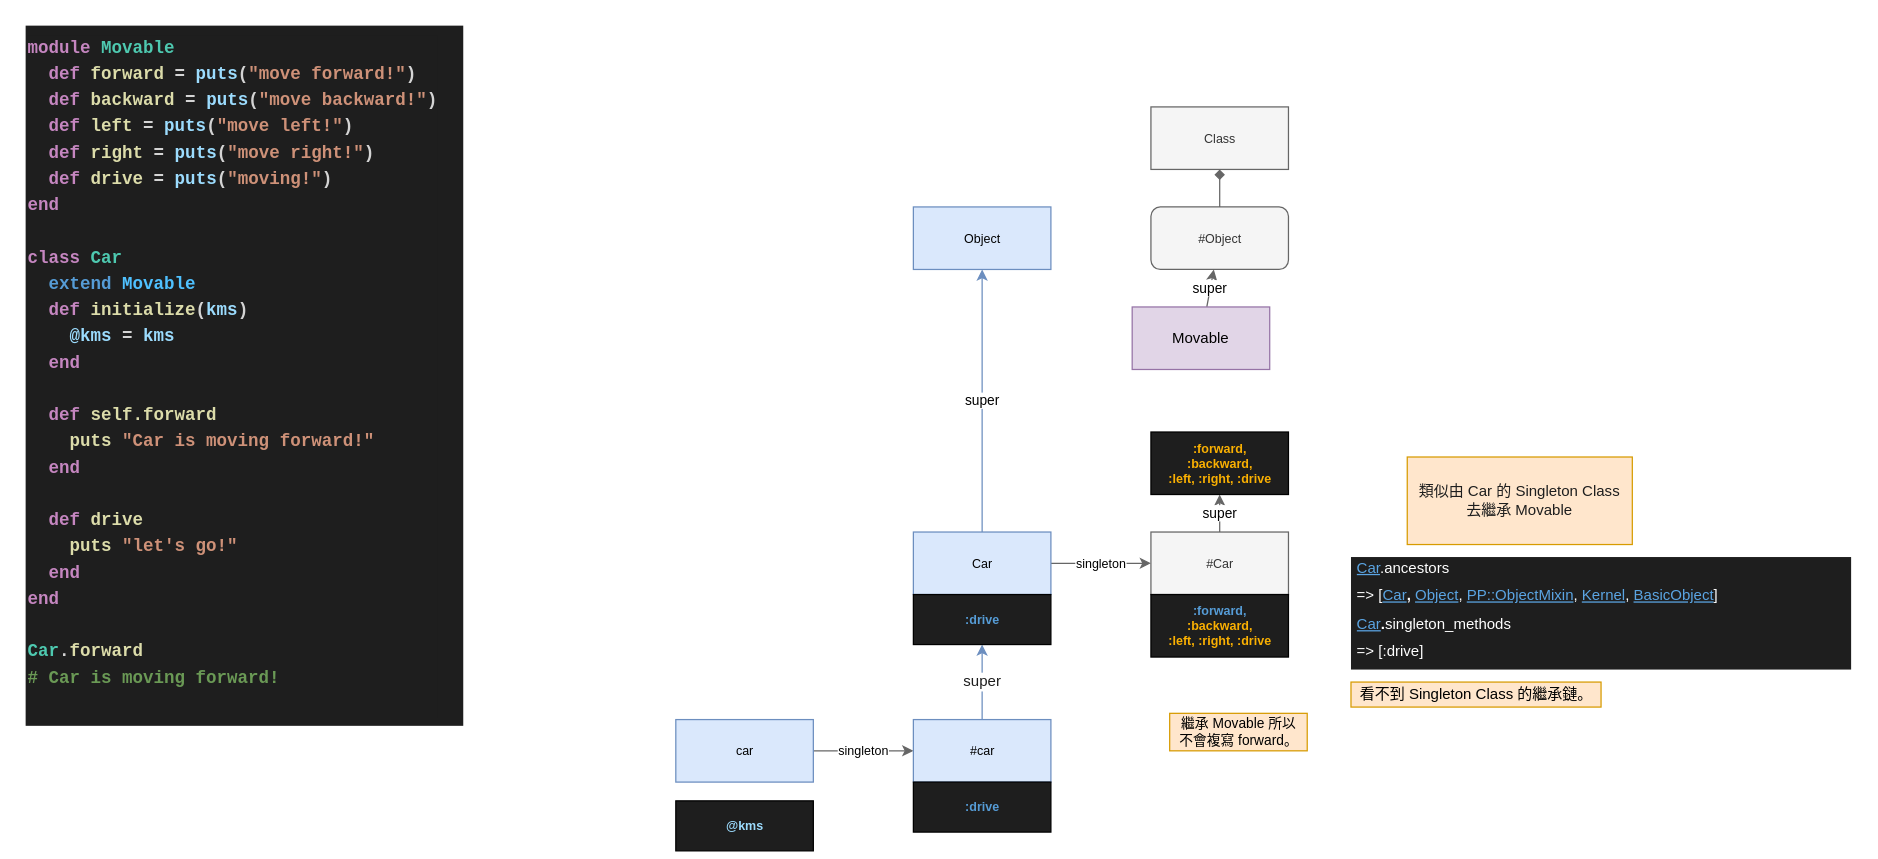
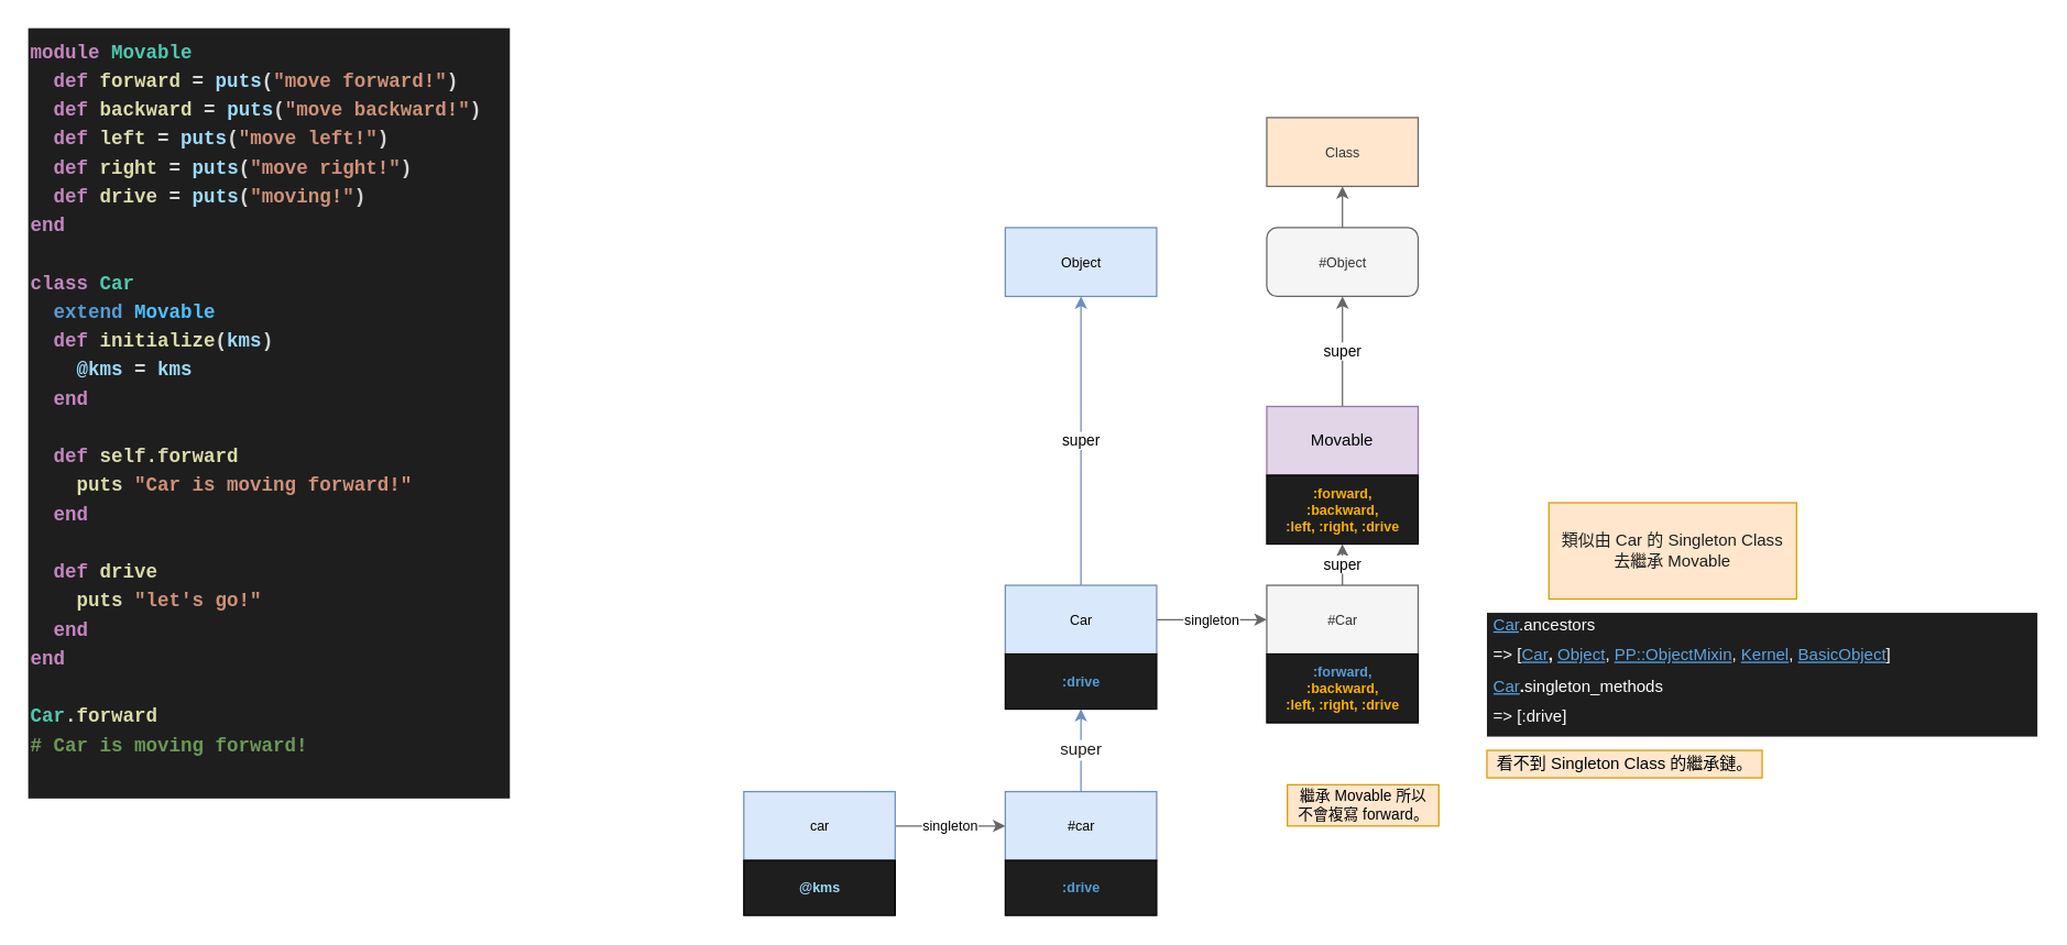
  <mxCell id="0" />
  <mxCell id="1" parent="0" />
  <mxCell id="2" value="Object" style="html=1;fontSize=10;fillColor=#dae8fc;strokeColor=#6c8ebf;" parent="1" vertex="1"><mxGeometry x="730" y="165" width="110" height="50" as="geometry" /></mxCell>
- <mxCell id="3" value="" style="edgeStyle=none;html=1;fontSize=10;fillColor=#f5f5f5;strokeColor=#666666;endArrow=diamond;" parent="1" source="4" target="5" edge="1"><mxGeometry relative="1" as="geometry" /></mxCell>
+ <mxCell id="3" value="" style="edgeStyle=none;html=1;fontSize=10;fillColor=#f5f5f5;strokeColor=#666666;" parent="1" source="4" target="5" edge="1"><mxGeometry relative="1" as="geometry" /></mxCell>
  <mxCell id="4" value="&lt;span style=&quot;font-weight: normal&quot;&gt;#&lt;span&gt;Object&lt;/span&gt;&lt;/span&gt;" style="html=1;fontSize=10;fontStyle=1;fillColor=#f5f5f5;fontColor=#333333;strokeColor=#666666;rounded=1;" parent="1" vertex="1"><mxGeometry x="920" y="165" width="110" height="50" as="geometry" /></mxCell>
- <mxCell id="5" value="Class" style="html=1;fontSize=10;fillColor=#f5f5f5;fontColor=#333333;strokeColor=#666666;" parent="1" vertex="1"><mxGeometry x="920" y="85" width="110" height="50" as="geometry" /></mxCell>
+ <mxCell id="5" value="Class" style="html=1;fontSize=10;fillColor=#ffe6cc;fontColor=#333333;strokeColor=#666666;" parent="1" vertex="1"><mxGeometry x="920" y="85" width="110" height="50" as="geometry" /></mxCell>
  <mxCell id="6" value="klass" style="edgeStyle=none;html=1;fontSize=10;" parent="1" edge="1"><mxGeometry relative="1" as="geometry"><mxPoint x="1360" y="290" as="sourcePoint" /></mxGeometry></mxCell>
  <mxCell id="7" value="singleton" style="edgeStyle=none;html=1;fontSize=10;fillColor=#f5f5f5;strokeColor=#666666;" parent="1" source="9" target="11" edge="1"><mxGeometry relative="1" as="geometry" /></mxCell>
  <mxCell id="8" value="super" style="edgeStyle=none;html=1;entryX=0.5;entryY=1;entryDx=0;entryDy=0;fillColor=#dae8fc;strokeColor=#6c8ebf;" parent="1" source="9" target="2" edge="1"><mxGeometry relative="1" as="geometry" /></mxCell>
  <mxCell id="9" value="Car" style="html=1;fontSize=10;fillColor=#dae8fc;strokeColor=#6c8ebf;" parent="1" vertex="1"><mxGeometry x="730" y="425" width="110" height="50" as="geometry" /></mxCell>
  <mxCell id="10" value="super" style="edgeStyle=none;html=1;fillColor=#f5f5f5;strokeColor=#666666;" parent="1" source="11" target="22" edge="1"><mxGeometry relative="1" as="geometry" /></mxCell>
  <mxCell id="11" value="&lt;span style=&quot;font-weight: normal&quot;&gt;#Car&lt;/span&gt;" style="html=1;fontSize=10;fontStyle=1;fillColor=#f5f5f5;fontColor=#333333;strokeColor=#666666;" parent="1" vertex="1"><mxGeometry x="920" y="425" width="110" height="50" as="geometry" /></mxCell>
  <mxCell id="12" value="singleton" style="edgeStyle=none;html=1;fontSize=10;fillColor=#f5f5f5;strokeColor=#666666;" parent="1" source="13" target="15" edge="1"><mxGeometry relative="1" as="geometry" /></mxCell>
  <mxCell id="13" value="car" style="html=1;fontSize=10;fillColor=#dae8fc;strokeColor=#6c8ebf;" parent="1" vertex="1"><mxGeometry x="540" y="575" width="110" height="50" as="geometry" /></mxCell>
  <mxCell id="14" value="&lt;font color=&quot;#1e1e1e&quot;&gt;super&lt;/font&gt;" style="edgeStyle=none;html=1;fontSize=12;fontColor=#569CD6;fillColor=#dae8fc;strokeColor=#6c8ebf;" parent="1" source="15" target="19" edge="1"><mxGeometry relative="1" as="geometry" /></mxCell>
  <mxCell id="15" value="#car" style="html=1;fontSize=10;fillColor=#dae8fc;strokeColor=#6c8ebf;" parent="1" vertex="1"><mxGeometry x="730" y="575" width="110" height="50" as="geometry" /></mxCell>
  <mxCell id="16" value="&lt;div style=&quot;font-family: &amp;#34;menlo&amp;#34; , &amp;#34;monaco&amp;#34; , &amp;#34;courier new&amp;#34; , monospace ; font-weight: bold ; font-size: 14px ; line-height: 21px&quot;&gt;&lt;div style=&quot;font-family: &amp;#34;menlo&amp;#34; , &amp;#34;monaco&amp;#34; , &amp;#34;courier new&amp;#34; , monospace ; line-height: 21px&quot;&gt;&lt;div style=&quot;color: rgb(212 , 212 , 212)&quot;&gt;&lt;span style=&quot;color: #c586c0&quot;&gt;module&lt;/span&gt; &lt;span style=&quot;color: #4ec9b0&quot;&gt;Movable&lt;/span&gt;&lt;/div&gt;&lt;div style=&quot;color: rgb(212 , 212 , 212)&quot;&gt;&lt;span style=&quot;color: #c586c0&quot;&gt;&amp;nbsp; def&lt;/span&gt; &lt;span style=&quot;color: #dcdcaa&quot;&gt;forward&lt;/span&gt; = &lt;span style=&quot;color: #9cdcfe&quot;&gt;puts&lt;/span&gt;(&lt;span style=&quot;color: #ce9178&quot;&gt;&quot;move forward!&quot;&lt;/span&gt;)&lt;/div&gt;&lt;div style=&quot;color: rgb(212 , 212 , 212)&quot;&gt;&lt;span style=&quot;color: #c586c0&quot;&gt;&amp;nbsp; def&lt;/span&gt; &lt;span style=&quot;color: #dcdcaa&quot;&gt;backward&lt;/span&gt; = &lt;span style=&quot;color: #9cdcfe&quot;&gt;puts&lt;/span&gt;(&lt;span style=&quot;color: #ce9178&quot;&gt;&quot;move backward!&quot;&lt;/span&gt;)&lt;/div&gt;&lt;div style=&quot;color: rgb(212 , 212 , 212)&quot;&gt;&lt;span style=&quot;color: #c586c0&quot;&gt;&amp;nbsp; def&lt;/span&gt; &lt;span style=&quot;color: #dcdcaa&quot;&gt;left&lt;/span&gt; = &lt;span style=&quot;color: #9cdcfe&quot;&gt;puts&lt;/span&gt;(&lt;span style=&quot;color: #ce9178&quot;&gt;&quot;move left!&quot;&lt;/span&gt;)&lt;/div&gt;&lt;div style=&quot;color: rgb(212 , 212 , 212)&quot;&gt;&lt;span style=&quot;color: #c586c0&quot;&gt;&amp;nbsp; def&lt;/span&gt; &lt;span style=&quot;color: #dcdcaa&quot;&gt;right&lt;/span&gt; = &lt;span style=&quot;color: #9cdcfe&quot;&gt;puts&lt;/span&gt;(&lt;span style=&quot;color: #ce9178&quot;&gt;&quot;move right!&quot;&lt;/span&gt;)&lt;/div&gt;&lt;div style=&quot;color: rgb(212 , 212 , 212)&quot;&gt;&lt;span style=&quot;color: rgb(197 , 134 , 192)&quot;&gt;&amp;nbsp; def&lt;/span&gt;&amp;nbsp;&lt;span style=&quot;color: rgb(220 , 220 , 170)&quot;&gt;drive&lt;/span&gt;&amp;nbsp;=&amp;nbsp;&lt;span style=&quot;color: rgb(156 , 220 , 254)&quot;&gt;puts&lt;/span&gt;(&lt;span style=&quot;color: rgb(206 , 145 , 120)&quot;&gt;&quot;moving!&quot;&lt;/span&gt;)&lt;br&gt;&lt;/div&gt;&lt;div style=&quot;color: rgb(212 , 212 , 212)&quot;&gt;&lt;span style=&quot;color: #c586c0&quot;&gt;end&lt;/span&gt;&lt;/div&gt;&lt;br&gt;&lt;div style=&quot;color: rgb(212 , 212 , 212)&quot;&gt;&lt;span style=&quot;color: #c586c0&quot;&gt;class&lt;/span&gt; &lt;span style=&quot;color: #4ec9b0&quot;&gt;Car&lt;/span&gt;&lt;/div&gt;&lt;div style=&quot;color: rgb(212 , 212 , 212)&quot;&gt;&lt;span style=&quot;color: #569cd6&quot;&gt;&amp;nbsp; extend&lt;/span&gt; &lt;span style=&quot;color: #4fc1ff&quot;&gt;Movable&lt;/span&gt;&lt;/div&gt;&lt;div style=&quot;color: rgb(212 , 212 , 212)&quot;&gt;&lt;span style=&quot;color: #c586c0&quot;&gt;&amp;nbsp; def&lt;/span&gt; &lt;span style=&quot;color: #dcdcaa&quot;&gt;initialize&lt;/span&gt;(&lt;span style=&quot;color: #9cdcfe&quot;&gt;kms&lt;/span&gt;)&lt;/div&gt;&lt;div style=&quot;color: rgb(212 , 212 , 212)&quot;&gt;&lt;span style=&quot;color: #9cdcfe&quot;&gt;&amp;nbsp; &amp;nbsp; @kms&lt;/span&gt; = &lt;span style=&quot;color: #9cdcfe&quot;&gt;kms&lt;/span&gt;&lt;/div&gt;&lt;div style=&quot;color: rgb(212 , 212 , 212)&quot;&gt;&lt;span style=&quot;color: #c586c0&quot;&gt;&amp;nbsp; end&lt;/span&gt;&lt;/div&gt;&lt;div style=&quot;color: rgb(212 , 212 , 212)&quot;&gt;&lt;span style=&quot;color: #c586c0&quot;&gt;&lt;br&gt;&lt;/span&gt;&lt;/div&gt;&lt;div&gt;&lt;span style=&quot;color: rgb(197 , 134 , 192)&quot;&gt;&amp;nbsp; def&lt;/span&gt;&lt;font color=&quot;#d4d4d4&quot;&gt;&amp;nbsp;&lt;/font&gt;&lt;font color=&quot;#dcdcaa&quot;&gt;self.forward&lt;/font&gt;&lt;/div&gt;&lt;div style=&quot;color: rgb(212 , 212 , 212)&quot;&gt;&lt;span style=&quot;color: rgb(220 , 220 , 170)&quot;&gt;&amp;nbsp; &amp;nbsp; puts&lt;/span&gt;&amp;nbsp;&lt;span style=&quot;color: rgb(206 , 145 , 120)&quot;&gt;&quot;Car is moving forward!&quot;&lt;/span&gt;&lt;/div&gt;&lt;div style=&quot;color: rgb(212 , 212 , 212)&quot;&gt;&lt;span style=&quot;color: rgb(197 , 134 , 192)&quot;&gt;&amp;nbsp; end&lt;/span&gt;&lt;/div&gt;&lt;div style=&quot;color: rgb(212 , 212 , 212)&quot;&gt;&lt;span style=&quot;color: rgb(197 , 134 , 192)&quot;&gt;&lt;br&gt;&lt;/span&gt;&lt;/div&gt;&lt;div style=&quot;color: rgb(212 , 212 , 212)&quot;&gt;&lt;span style=&quot;color: #c586c0&quot;&gt;&amp;nbsp; def&lt;/span&gt; &lt;span style=&quot;color: #dcdcaa&quot;&gt;drive&lt;/span&gt;&lt;/div&gt;&lt;div style=&quot;color: rgb(212 , 212 , 212)&quot;&gt;&lt;span style=&quot;color: #dcdcaa&quot;&gt;&amp;nbsp; &amp;nbsp; puts&lt;/span&gt; &lt;span style=&quot;color: #ce9178&quot;&gt;&quot;let's go!&quot;&lt;/span&gt;&lt;/div&gt;&lt;div style=&quot;color: rgb(212 , 212 , 212)&quot;&gt;&lt;span style=&quot;color: #c586c0&quot;&gt;&amp;nbsp; end&lt;/span&gt;&lt;/div&gt;&lt;div style=&quot;color: rgb(212 , 212 , 212)&quot;&gt;&lt;span style=&quot;color: #c586c0&quot;&gt;end&lt;/span&gt;&lt;/div&gt;&lt;br&gt;&lt;div style=&quot;color: rgb(212 , 212 , 212)&quot;&gt;&lt;span style=&quot;color: rgb(78 , 201 , 176)&quot;&gt;Car&lt;/span&gt;.&lt;span style=&quot;color: rgb(220 , 220 , 170)&quot;&gt;forward&lt;/span&gt;&lt;br&gt;&lt;/div&gt;&lt;div style=&quot;color: rgb(212 , 212 , 212)&quot;&gt;&lt;div style=&quot;font-family: &amp;#34;menlo&amp;#34; , &amp;#34;monaco&amp;#34; , &amp;#34;courier new&amp;#34; , monospace ; line-height: 21px&quot;&gt;&lt;span style=&quot;color: #6a9955&quot;&gt;# Car is moving forward!&lt;/span&gt;&lt;/div&gt;&lt;/div&gt;&lt;br&gt;&lt;/div&gt;&lt;/div&gt;" style="text;html=1;align=left;verticalAlign=middle;resizable=0;points=[];autosize=1;strokeColor=none;fillColor=#1E1E1E;spacing=2;labelBackgroundColor=#1e1e1e;" parent="1" vertex="1"><mxGeometry x="20" y="20" width="350" height="560" as="geometry" /></mxCell>
- <mxCell id="17" value="&lt;font color=&quot;#9cdcfe&quot;&gt;@kms&lt;/font&gt;" style="html=1;fontSize=10;fillColor=#1E1E1E;fontStyle=1" parent="1" vertex="1"><mxGeometry x="540" y="640" width="110" height="40" as="geometry" /></mxCell>
+ <mxCell id="17" value="&lt;font color=&quot;#9cdcfe&quot;&gt;@kms&lt;/font&gt;" style="html=1;fontSize=10;fillColor=#1E1E1E;fontStyle=1" parent="1" vertex="1"><mxGeometry x="540" y="625" width="110" height="40" as="geometry" /></mxCell>
  <mxCell id="18" value="&lt;font color=&quot;#569cd6&quot;&gt;:drive&lt;/font&gt;" style="html=1;fontSize=10;fillColor=#1E1E1E;fontStyle=1" parent="1" vertex="1"><mxGeometry x="730" y="625" width="110" height="40" as="geometry" /></mxCell>
  <mxCell id="19" value="&lt;font color=&quot;#569cd6&quot;&gt;:drive&lt;/font&gt;" style="html=1;fontSize=10;fillColor=#1E1E1E;fontStyle=1" parent="1" vertex="1"><mxGeometry x="730" y="475" width="110" height="40" as="geometry" /></mxCell>
  <mxCell id="20" value="super" style="edgeStyle=none;html=1;fillColor=#f5f5f5;strokeColor=#666666;" parent="1" source="21" target="4" edge="1"><mxGeometry relative="1" as="geometry" /></mxCell>
- <mxCell id="21" value="Movable" style="whiteSpace=wrap;html=1;fillColor=#e1d5e7;strokeColor=#9673a6;" parent="1" vertex="1"><mxGeometry x="905" y="245" width="110" height="50" as="geometry" /></mxCell>
+ <mxCell id="21" value="Movable" style="whiteSpace=wrap;html=1;fillColor=#e1d5e7;strokeColor=#9673a6;" parent="1" vertex="1"><mxGeometry x="920" y="295" width="110" height="50" as="geometry" /></mxCell>
  <mxCell id="22" value="&lt;font color=&quot;#fab002&quot;&gt;:forward, &lt;br&gt;:backward, &lt;br&gt;:left, :right, :drive&lt;/font&gt;" style="html=1;fontSize=10;fillColor=#1E1E1E;fontStyle=1" parent="1" vertex="1"><mxGeometry x="920" y="345" width="110" height="50" as="geometry" /></mxCell>
  <mxCell id="23" value="&lt;p style=&quot;line-height: 1&quot;&gt;&lt;/p&gt;&lt;h1 style=&quot;font-size: 12px&quot;&gt;&lt;u style=&quot;color: rgb(91 , 165 , 227) ; font-weight: normal&quot;&gt;Car&lt;/u&gt;&lt;span style=&quot;font-weight: normal ; font-size: 12px&quot;&gt;.ancestors&lt;/span&gt;&lt;/h1&gt;&lt;h1 style=&quot;font-size: 12px&quot;&gt;&lt;span style=&quot;font-size: 12px ; font-weight: normal&quot;&gt;=&amp;gt; [&lt;font color=&quot;#5ba5e3&quot;&gt;&lt;u&gt;Car&lt;/u&gt;&lt;/font&gt;&lt;/span&gt;,&lt;font color=&quot;#5ba5e3&quot; style=&quot;font-weight: normal&quot;&gt;&amp;nbsp;&lt;u&gt;Object&lt;/u&gt;&lt;/font&gt;&lt;span style=&quot;font-weight: normal&quot;&gt;,&lt;/span&gt;&lt;font color=&quot;#5ba5e3&quot; style=&quot;font-weight: normal&quot;&gt;&amp;nbsp;&lt;u&gt;PP::ObjectMixin&lt;/u&gt;&lt;/font&gt;&lt;span style=&quot;font-weight: normal&quot;&gt;,&amp;nbsp;&lt;/span&gt;&lt;font color=&quot;#5ba5e3&quot; style=&quot;font-weight: normal&quot;&gt;&lt;u&gt;Kernel&lt;/u&gt;&lt;/font&gt;&lt;span style=&quot;font-weight: normal&quot;&gt;,&amp;nbsp;&lt;/span&gt;&lt;font color=&quot;#5ba5e3&quot; style=&quot;font-weight: normal&quot;&gt;&lt;u&gt;BasicObject&lt;/u&gt;&lt;/font&gt;&lt;span style=&quot;font-weight: normal&quot;&gt;]&lt;/span&gt;&lt;/h1&gt;&lt;h1 style=&quot;font-size: 12px&quot;&gt;&lt;u style=&quot;color: rgb(91 , 165 , 227) ; font-weight: normal&quot;&gt;Car&lt;/u&gt;.&lt;span style=&quot;font-weight: normal&quot;&gt;singleton_methods&lt;/span&gt;&lt;/h1&gt;&lt;div&gt;&lt;span style=&quot;font-weight: normal&quot;&gt;=&amp;gt; [:drive]&lt;/span&gt;&lt;/div&gt;&lt;p&gt;&lt;/p&gt;" style="text;html=1;strokeColor=none;fillColor=#1E1E1E;spacing=5;spacingTop=-20;whiteSpace=wrap;overflow=hidden;rounded=0;labelBackgroundColor=none;fontColor=#FFFFFF;fontStyle=0;fontSize=12;" parent="1" vertex="1"><mxGeometry x="1080" y="445" width="400" height="90" as="geometry" /></mxCell>
  <mxCell id="24" value="&lt;font color=&quot;#569cd6&quot;&gt;:forward,&lt;/font&gt;&lt;br style=&quot;color: rgb(250 , 176 , 2)&quot;&gt;&lt;span style=&quot;color: rgb(250 , 176 , 2)&quot;&gt;:backward,&lt;/span&gt;&lt;br style=&quot;color: rgb(250 , 176 , 2)&quot;&gt;&lt;span style=&quot;color: rgb(250 , 176 , 2)&quot;&gt;:left, :right, :drive&lt;/span&gt;&lt;font color=&quot;#569cd6&quot;&gt;&lt;br&gt;&lt;/font&gt;" style="html=1;fontSize=10;fillColor=#1E1E1E;fontStyle=1" parent="1" vertex="1"><mxGeometry x="920" y="475" width="110" height="50" as="geometry" /></mxCell>
  <mxCell id="25" value="&lt;span style=&quot;color: rgb(30, 30, 30); font-size: 12px; text-align: left;&quot;&gt;類似由 Car 的 Singleton Class&lt;/span&gt;&lt;br style=&quot;color: rgb(30, 30, 30); font-size: 12px; text-align: left;&quot;&gt;&lt;span style=&quot;color: rgb(30, 30, 30); font-size: 12px; text-align: left;&quot;&gt;去繼承 Movable&lt;/span&gt;" style="whiteSpace=wrap;html=1;fillColor=#ffe6cc;strokeColor=#d79b00;fontSize=12;" parent="1" vertex="1"><mxGeometry x="1125" y="365" width="180" height="70" as="geometry" /></mxCell>
  <mxCell id="26" value="看不到 Singleton Class 的繼承鏈。" style="text;html=1;align=center;verticalAlign=middle;resizable=0;points=[];autosize=1;strokeColor=#d79b00;fillColor=#ffe6cc;fontSize=12;" parent="1" vertex="1"><mxGeometry x="1080" y="545" width="200" height="20" as="geometry" /></mxCell>
  <mxCell id="27" value="繼承 Movable 所以&lt;br style=&quot;font-size: 11px;&quot;&gt;不會複寫 forward。" style="text;html=1;align=center;verticalAlign=middle;resizable=0;points=[];autosize=1;strokeColor=#d79b00;fillColor=#ffe6cc;fontSize=11;" parent="1" vertex="1"><mxGeometry x="935" y="570" width="110" height="30" as="geometry" /></mxCell>
